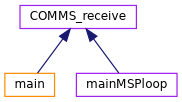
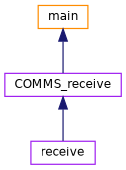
  digraph {
    rankdir=TB
    node [color=purple fillcolor=white fontname=Helvetica fontsize=10 shape=record style=filled]
    edge [color=midnightblue dir=back fontname=Helvetica fontsize=10 labelfontname=Helvetica labelfontsize=10 style=solid]
    n1 [height=0.2 label=COMMS_receive width=0.4]
    n2 [color=darkorange height=0.2 label=main width=0.4]
-   n3 [height=0.2 label=mainMSPloop width=0.4]
-   n1 -> n2
+   n3 [height=0.2 label=receive width=0.4]
+   n2 -> n1
    n1 -> n3
  }
